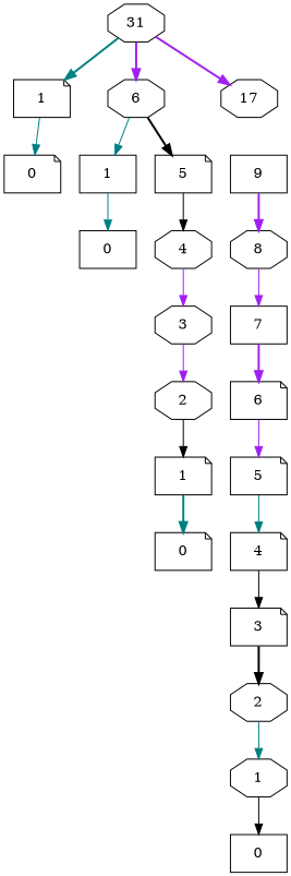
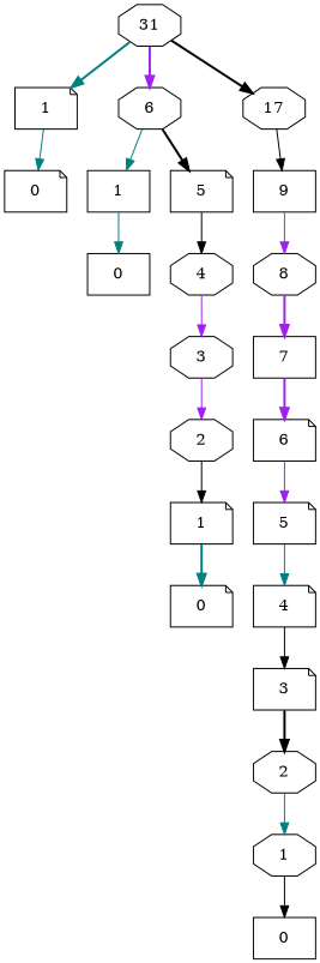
  digraph {
    node [shape=note]
    edge [color=black style=solid]
    n1 [label=0]
    n2 [label=1]
    n3 [label=31 shape=octagon]
    n4 [label=6 shape=octagon]
    n5 [label=17 shape=octagon]
    n6 [label=1 shape=box]
    n7 [label=5]
    n8 [label=9 shape=box]
    n9 [label=0 shape=box]
    n10 [label=4 shape=octagon]
    n11 [label=0]
    n12 [label=1]
    n13 [label=2 shape=octagon]
    n14 [label=3 shape=octagon]
    n15 [label=0 shape=box]
    n16 [label=1 shape=octagon]
    n17 [label=2 shape=octagon]
    n18 [label=3]
    n19 [label=4]
    n20 [label=5]
    n21 [label=6]
    n22 [label=7 shape=box]
    n23 [label=8 shape=octagon]
    n2 -> n1 [color=teal]
    n3 -> n2 [color=teal style=bold]
    n3 -> n4 [color=purple style=bold]
-   n3 -> n5 [color=purple style=bold]
+   n3 -> n5 [style=bold]
    n4 -> n6 [color=teal]
    n4 -> n7 [style=bold]
+   n5 -> n8
    n6 -> n9 [color=teal]
    n7 -> n10
-   n8 -> n23 [color=purple style=bold]
+   n8 -> n23 [color=purple]
    n10 -> n14 [color=purple]
    n12 -> n11 [color=teal style=bold]
    n13 -> n12
    n14 -> n13 [color=purple]
    n16 -> n15
    n17 -> n16 [color=teal]
    n18 -> n17 [style=bold]
    n19 -> n18
    n20 -> n19 [color=teal]
    n21 -> n20 [color=purple]
    n22 -> n21 [color=purple style=bold]
-   n23 -> n22 [color=purple]
+   n23 -> n22 [color=purple style=bold]
  }
